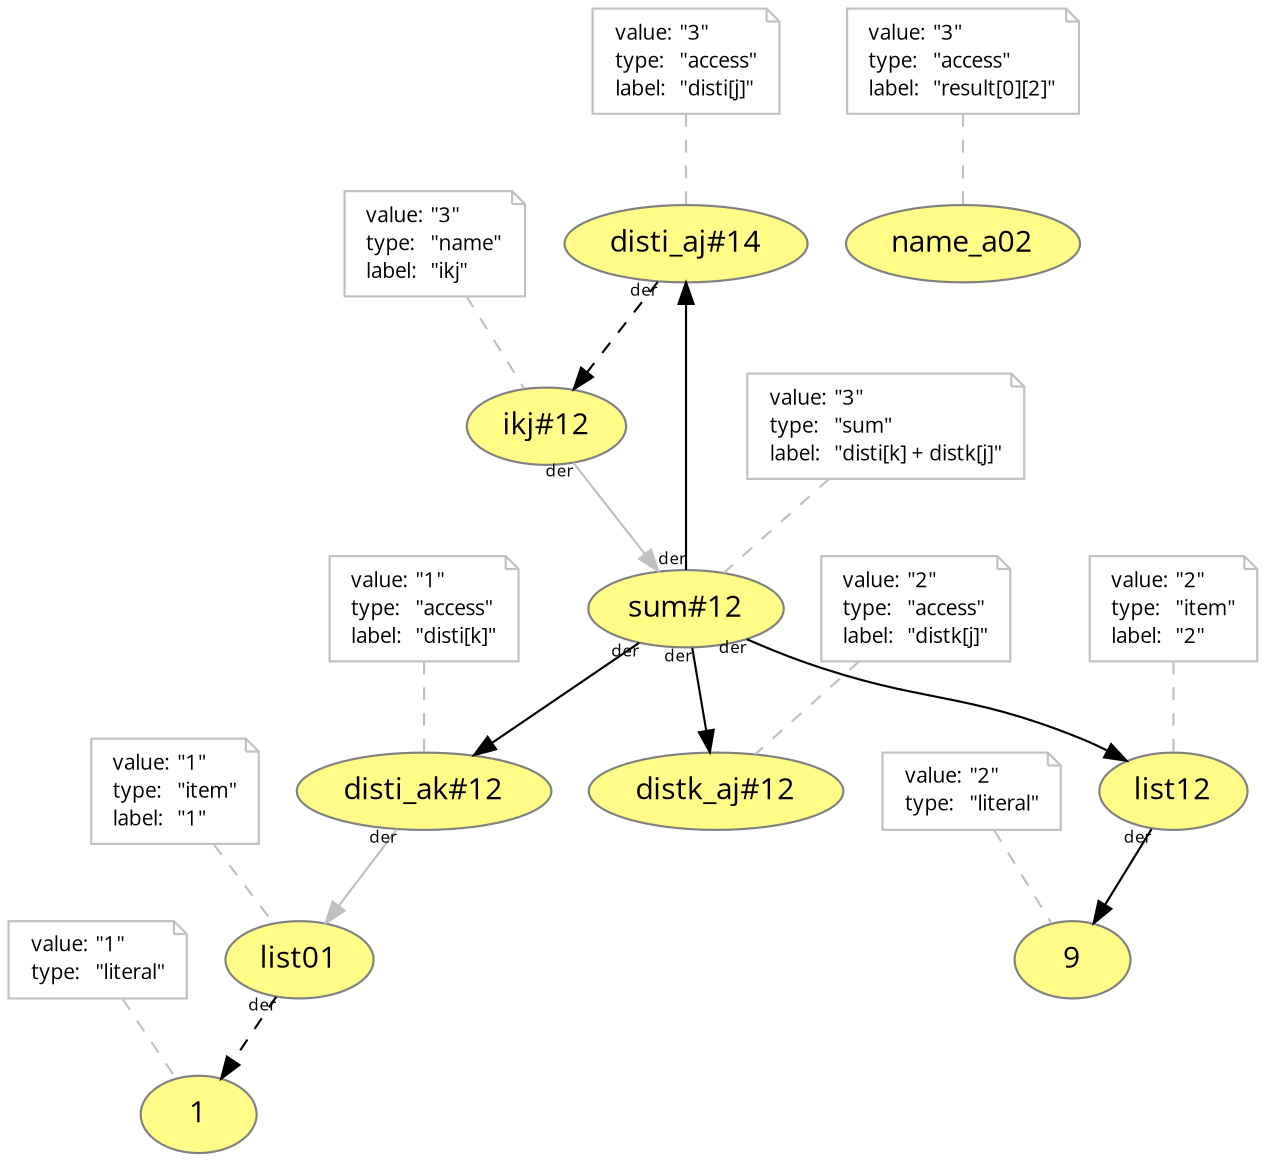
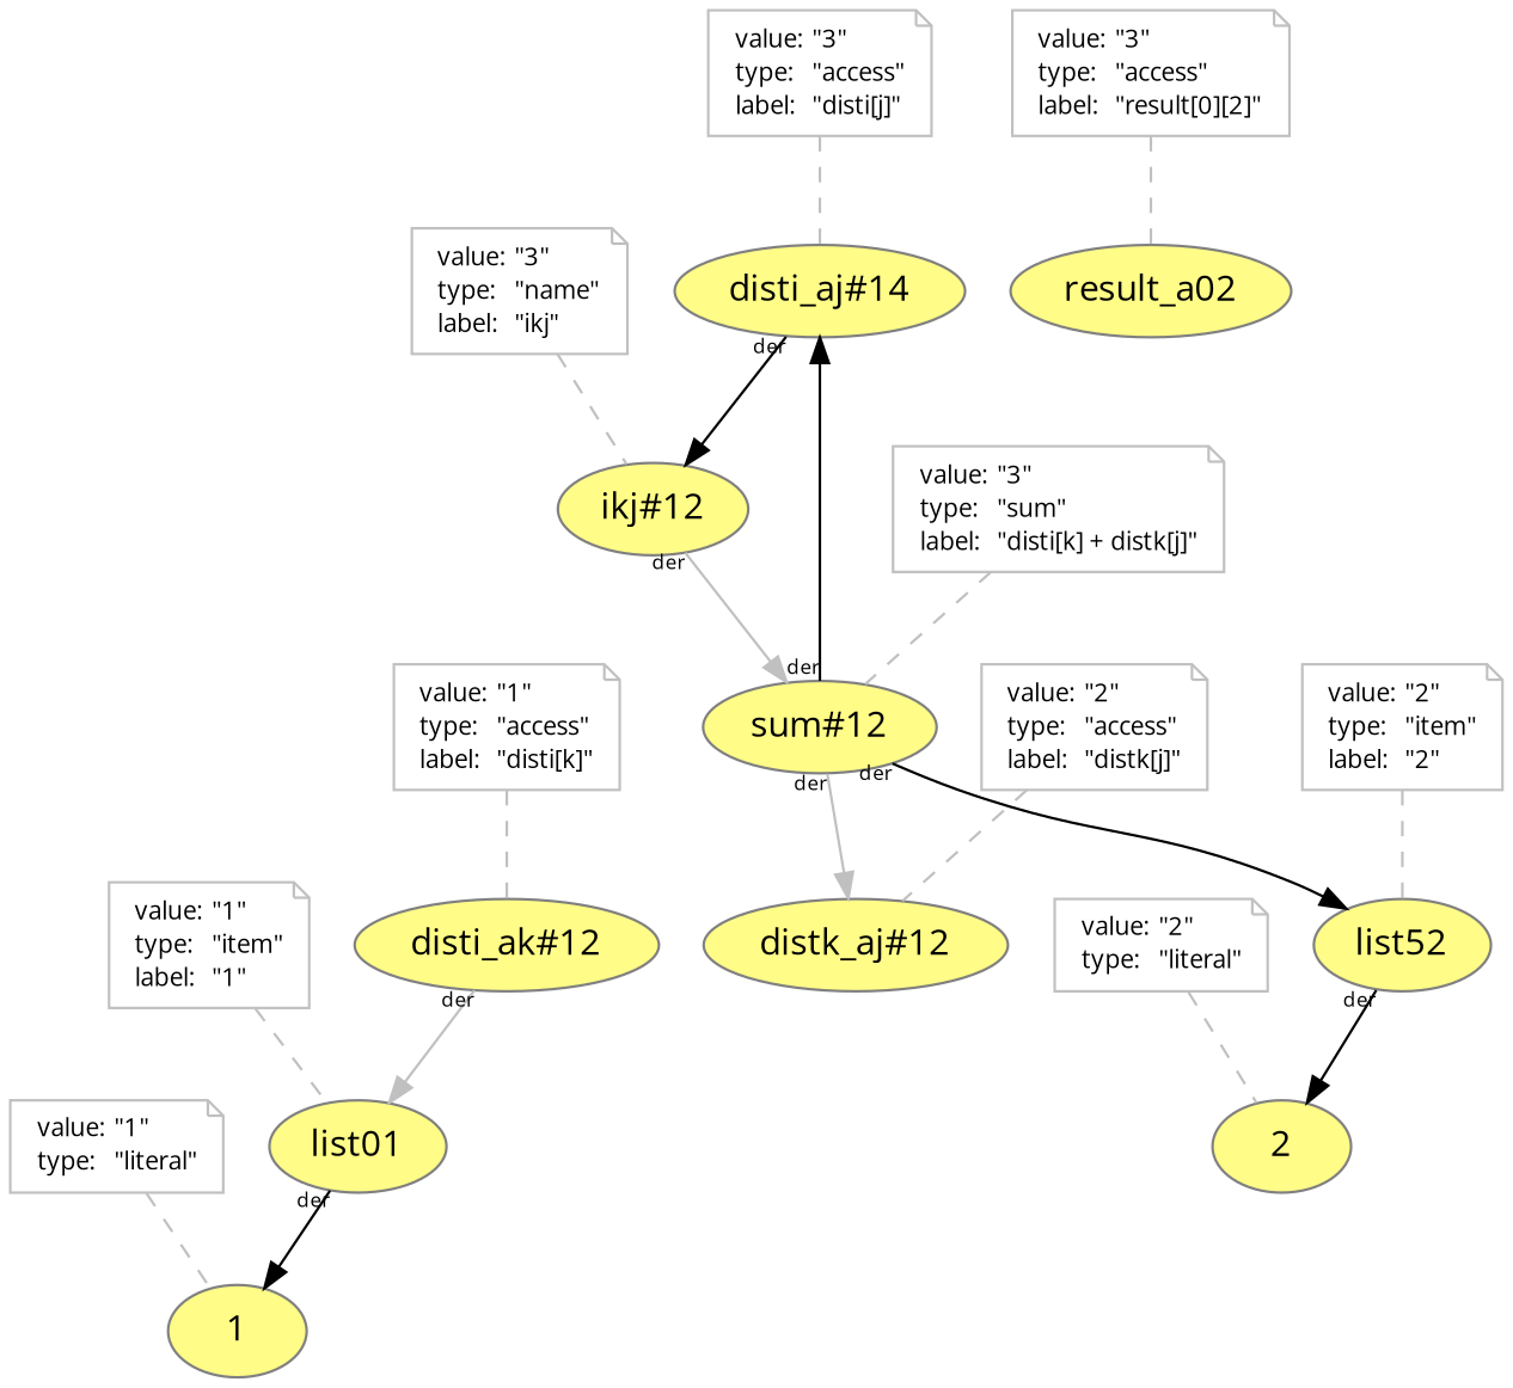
  digraph {
    fontname="Open Sans"
    rankdir=TB
    node [color="#808080" fontname="Open Sans"]
    edge [fontname="Open Sans" color=gray arrowhead=none style=dashed]
    n1 [fillcolor="#FFFC87" label="disti_aj#14" style=filled]
    n2 [fillcolor="#FFFC87" label="ikj#12" style=filled]
    n3 [fillcolor="#FFFC87" label="sum#12" style=filled]
    n4 [color=gray fontcolor=black fontsize=10 label=<<TABLE cellpadding="0" border="0"> 	<TR> 	    <TD align="left">value:</TD> 	    <TD align="left">&quot;3&quot;</TD> 	</TR> 	<TR> 	    <TD align="left">type:</TD> 	    <TD align="left">&quot;access&quot;</TD> 	</TR> 	<TR> 	    <TD align="left">label:</TD> 	    <TD align="left">&quot;disti[j]&quot;</TD> 	</TR> </TABLE>> shape=note]
    n5 [fillcolor="#FFFC87" label="disti_ak#12" style=filled]
    n6 [fillcolor="#FFFC87" label="distk_aj#12" style=filled]
-   n7 [fillcolor="#FFFC87" label=list12 style=filled]
+   n7 [fillcolor="#FFFC87" label=list52 style=filled]
    n8 [fillcolor="#FFFC87" label=list01 style=filled]
    n9 [fillcolor="#FFFC87" label=1 style=filled]
-   n10 [fillcolor="#FFFC87" label=9 style=filled]
+   n10 [fillcolor="#FFFC87" label=2 style=filled]
    n11 [color=gray fontcolor=black fontsize=10 label=<<TABLE cellpadding="0" border="0"> 	<TR> 	    <TD align="left">value:</TD> 	    <TD align="left">&quot;2&quot;</TD> 	</TR> 	<TR> 	    <TD align="left">type:</TD> 	    <TD align="left">&quot;literal&quot;</TD> 	</TR> </TABLE>> shape=note]
-   n12 [fillcolor="#FFFC87" label=name_a02 style=filled]
+   n12 [fillcolor="#FFFC87" label=result_a02 style=filled]
    n13 [color=gray fontcolor=black fontsize=10 label=<<TABLE cellpadding="0" border="0"> 	<TR> 	    <TD align="left">value:</TD> 	    <TD align="left">&quot;3&quot;</TD> 	</TR> 	<TR> 	    <TD align="left">type:</TD> 	    <TD align="left">&quot;access&quot;</TD> 	</TR> 	<TR> 	    <TD align="left">label:</TD> 	    <TD align="left">&quot;result[0][2]&quot;</TD> 	</TR> </TABLE>> shape=note]
    n14 [color=gray fontcolor=black fontsize=10 label=<<TABLE cellpadding="0" border="0"> 	<TR> 	    <TD align="left">value:</TD> 	    <TD align="left">&quot;1&quot;</TD> 	</TR> 	<TR> 	    <TD align="left">type:</TD> 	    <TD align="left">&quot;literal&quot;</TD> 	</TR> </TABLE>> shape=note]
    n15 [color=gray fontcolor=black fontsize=10 label=<<TABLE cellpadding="0" border="0"> 	<TR> 	    <TD align="left">value:</TD> 	    <TD align="left">&quot;2&quot;</TD> 	</TR> 	<TR> 	    <TD align="left">type:</TD> 	    <TD align="left">&quot;item&quot;</TD> 	</TR> 	<TR> 	    <TD align="left">label:</TD> 	    <TD align="left">&quot;2&quot;</TD> 	</TR> </TABLE>> shape=note]
    n16 [color=gray fontcolor=black fontsize=10 label=<<TABLE cellpadding="0" border="0"> 	<TR> 	    <TD align="left">value:</TD> 	    <TD align="left">&quot;3&quot;</TD> 	</TR> 	<TR> 	    <TD align="left">type:</TD> 	    <TD align="left">&quot;name&quot;</TD> 	</TR> 	<TR> 	    <TD align="left">label:</TD> 	    <TD align="left">&quot;ikj&quot;</TD> 	</TR> </TABLE>> shape=note]
    n17 [color=gray fontcolor=black fontsize=10 label=<<TABLE cellpadding="0" border="0"> 	<TR> 	    <TD align="left">value:</TD> 	    <TD align="left">&quot;1&quot;</TD> 	</TR> 	<TR> 	    <TD align="left">type:</TD> 	    <TD align="left">&quot;access&quot;</TD> 	</TR> 	<TR> 	    <TD align="left">label:</TD> 	    <TD align="left">&quot;disti[k]&quot;</TD> 	</TR> </TABLE>> shape=note]
    n18 [color=gray fontcolor=black fontsize=10 label=<<TABLE cellpadding="0" border="0"> 	<TR> 	    <TD align="left">value:</TD> 	    <TD align="left">&quot;2&quot;</TD> 	</TR> 	<TR> 	    <TD align="left">type:</TD> 	    <TD align="left">&quot;access&quot;</TD> 	</TR> 	<TR> 	    <TD align="left">label:</TD> 	    <TD align="left">&quot;distk[j]&quot;</TD> 	</TR> </TABLE>> shape=note]
    n19 [color=gray fontcolor=black fontsize=10 label=<<TABLE cellpadding="0" border="0"> 	<TR> 	    <TD align="left">value:</TD> 	    <TD align="left">&quot;1&quot;</TD> 	</TR> 	<TR> 	    <TD align="left">type:</TD> 	    <TD align="left">&quot;item&quot;</TD> 	</TR> 	<TR> 	    <TD align="left">label:</TD> 	    <TD align="left">&quot;1&quot;</TD> 	</TR> </TABLE>> shape=note]
    n20 [color=gray fontcolor=black fontsize=10 label=<<TABLE cellpadding="0" border="0"> 	<TR> 	    <TD align="left">value:</TD> 	    <TD align="left">&quot;3&quot;</TD> 	</TR> 	<TR> 	    <TD align="left">type:</TD> 	    <TD align="left">&quot;sum&quot;</TD> 	</TR> 	<TR> 	    <TD align="left">label:</TD> 	    <TD align="left">&quot;disti[k] + distk[j]&quot;</TD> 	</TR> </TABLE>> shape=note]
-   n1 -> n2 [labelangle=60.0 labeldistance=1.5 labelfontsize=8 rotation=20 taillabel=der color="" arrowhead=""]
+   n1 -> n2 [labelangle=60.0 labeldistance=1.5 labelfontsize=8 rotation=20 taillabel=der color="" arrowhead="" style=""]
    n2 -> n3 [labelangle=60.0 labeldistance=1.5 labelfontsize=8 rotation=20 taillabel=der arrowhead="" style=""]
    n3 -> n1 [labelangle=60.0 labeldistance=1.5 labelfontsize=8 rotation=20 taillabel=der color="" arrowhead="" style=""]
-   n3 -> n5 [labelangle=60.0 labeldistance=1.5 labelfontsize=8 rotation=20 taillabel=der color="" arrowhead="" style=""]
-   n3 -> n6 [labelangle=60.0 labeldistance=1.5 labelfontsize=8 rotation=20 taillabel=der color="" arrowhead="" style=""]
+   n3 -> n6 [labelangle=60.0 labeldistance=1.5 labelfontsize=8 rotation=20 taillabel=der arrowhead="" style=""]
    n3 -> n7 [labelangle=60.0 labeldistance=1.5 labelfontsize=8 rotation=20 taillabel=der color="" arrowhead="" style=""]
    n4 -> n1
    n5 -> n8 [labelangle=60.0 labeldistance=1.5 labelfontsize=8 rotation=20 taillabel=der arrowhead="" style=""]
    n7 -> n10 [labelangle=60.0 labeldistance=1.5 labelfontsize=8 rotation=20 taillabel=der color="" arrowhead="" style=""]
-   n8 -> n9 [labelangle=60.0 labeldistance=1.5 labelfontsize=8 rotation=20 taillabel=der color="" arrowhead=""]
+   n8 -> n9 [labelangle=60.0 labeldistance=1.5 labelfontsize=8 rotation=20 taillabel=der color="" arrowhead="" style=""]
    n11 -> n10
    n13 -> n12
    n14 -> n9
    n15 -> n7
    n16 -> n2
    n17 -> n5
    n18 -> n6
    n19 -> n8
    n20 -> n3
  }
